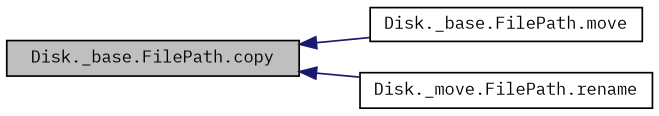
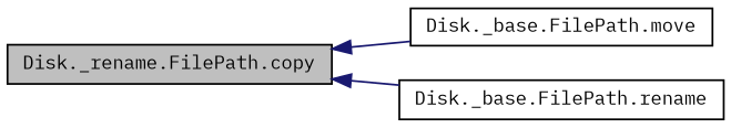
  digraph {
    fontname="IBM Plex Mono"
    rankdir=LR
    node [color=black fontname="IBM Plex Mono" fontsize=10 shape=record]
    edge [color=midnightblue dir=back fontname="IBM Plex Mono" fontsize=10 labelfontname=Helvetica labelfontsize=10 style=solid]
-   n1 [fillcolor=grey75 fontcolor=black height=0.2 label="Disk._base.FilePath.copy" style=filled width=0.4]
+   n1 [fillcolor=grey75 fontcolor=black height=0.2 label="Disk._rename.FilePath.copy" style=filled width=0.4]
    n2 [height=0.2 label="Disk._base.FilePath.move" width=0.4]
-   n3 [height=0.2 label="Disk._move.FilePath.rename" width=0.4]
+   n3 [height=0.2 label="Disk._base.FilePath.rename" width=0.4]
    n1 -> n2
    n1 -> n3
  }
